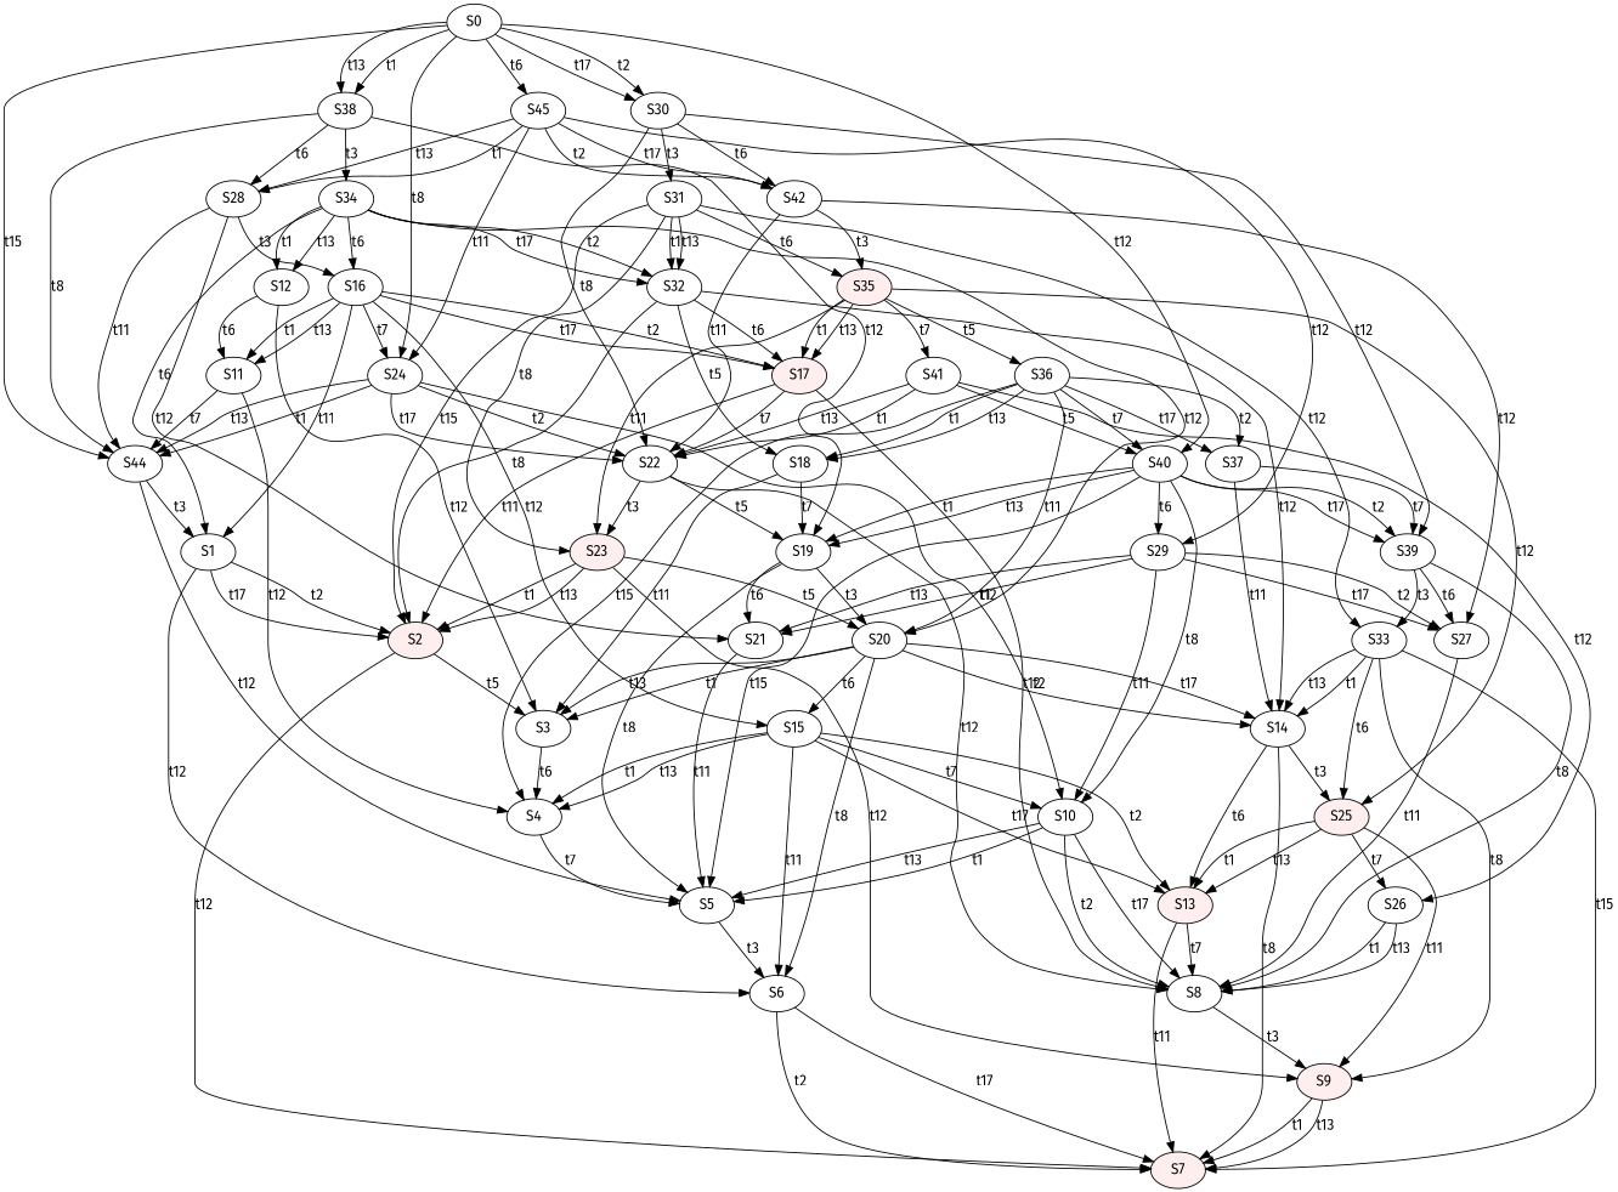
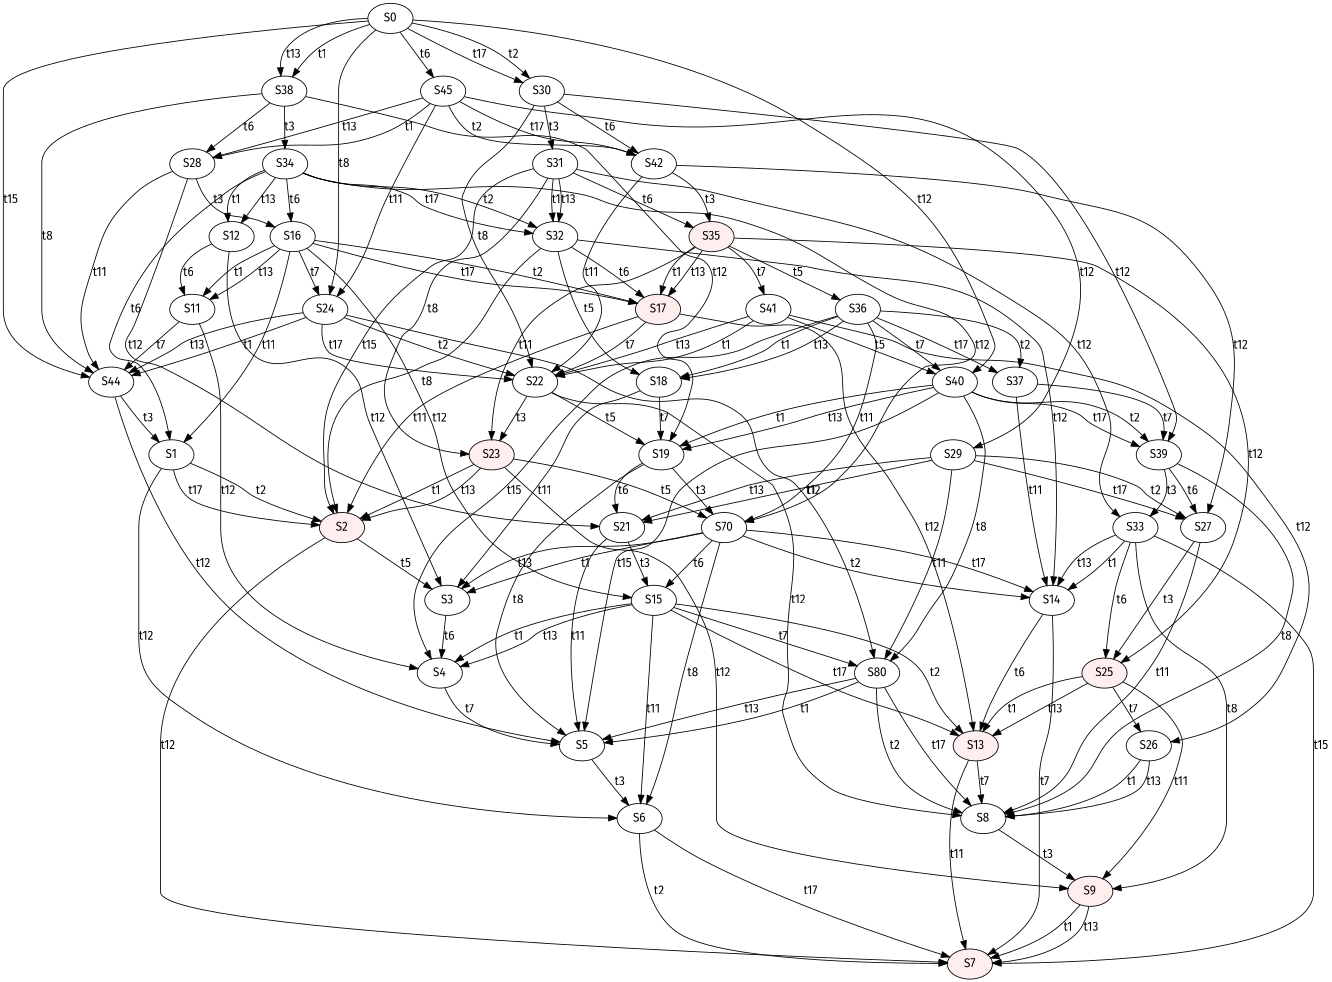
  digraph {
    fontname="Fira Sans"
    node [fillcolor="#FFFFFF" fontname="Fira Sans" style=filled]
    edge [fontname="Fira Sans"]
    S11 [style=""]
    S44
    S4
    S1
    S5
    S17 [fillcolor="#FFEEEE"]
    S2 [fillcolor="#FFEEEE"]
    S22
    S13 [fillcolor="#FFEEEE"]
    S3
    S7 [fillcolor="#FFEEEE"]
    S23 [fillcolor="#FFEEEE"]
    S8
    S19
    S18
    S28
    S16
    S21
    S24
    S15
    S35 [fillcolor="#FFEEEE"]
    S41
    S25 [fillcolor="#FFEEEE"]
    S36
    S42
    S27
    S6
-   S10
+   S10 [label=S80]
    S9 [fillcolor="#FFEEEE"]
-   S20
+   S20 [label=S70]
    S26
    S40
    S37
    S45
    S29
    S12
    S30
    S31
    S39
    S32
    S33
    S14
    S38
    S34
    S0
    S11 -> S44 [label=t7]
    S11 -> S4 [label=t12]
    S44 -> S1 [label=t3]
    S44 -> S5 [label=t12]
    S4 -> S5 [label=t7]
    S1 -> S2 [label=t2]
    S1 -> S2 [label=t17]
    S1 -> S6 [label=t12]
    S5 -> S6 [label=t3]
    S17 -> S2 [label=t11]
    S17 -> S22 [label=t7]
-   S17 -> S8 [label=t12]
+   S17 -> S13 [label=t12]
    S2 -> S3 [label=t5]
    S2 -> S7 [label=t12]
    S22 -> S23 [label=t3]
    S22 -> S8 [label=t12]
    S22 -> S19 [label=t5]
    S13 -> S7 [label=t11]
    S13 -> S8 [label=t7]
    S3 -> S4 [label=t6]
    S23 -> S2 [label=t1]
    S23 -> S2 [label=t13]
    S23 -> S9 [label=t12]
    S23 -> S20 [label=t5]
    S8 -> S9 [label=t3]
    S19 -> S5 [label=t8]
    S19 -> S21 [label=t6]
    S19 -> S20 [label=t3]
    S18 -> S3 [label=t11]
    S18 -> S19 [label=t7]
    S28 -> S44 [label=t11]
    S28 -> S16 [label=t3]
    S28 -> S21 [label=t12]
    S16 -> S11 [label=t1]
    S16 -> S11 [label=t13]
    S16 -> S1 [label=t11]
    S16 -> S17 [label=t2]
    S16 -> S17 [label=t17]
    S16 -> S24 [label=t7]
    S16 -> S15 [label=t12]
    S21 -> S5 [label=t11]
+   S21 -> S15 [label=t3]
    S24 -> S44 [label=t1]
    S24 -> S44 [label=t13]
    S24 -> S22 [label=t2]
    S24 -> S22 [label=t17]
    S24 -> S10 [label=t12]
    S15 -> S4 [label=t1]
    S15 -> S4 [label=t13]
    S15 -> S13 [label=t2]
    S15 -> S13 [label=t17]
    S15 -> S6 [label=t11]
    S15 -> S10 [label=t7]
    S35 -> S17 [label=t1]
    S35 -> S17 [label=t13]
    S35 -> S23 [label=t11]
    S35 -> S41 [label=t7]
    S35 -> S25 [label=t12]
    S35 -> S36 [label=t5]
    S41 -> S22 [label=t1]
    S41 -> S22 [label=t13]
    S41 -> S26 [label=t12]
    S41 -> S40 [label=t5]
    S25 -> S13 [label=t1]
    S25 -> S13 [label=t13]
    S25 -> S9 [label=t11]
    S25 -> S26 [label=t7]
    S36 -> S4 [label=t15]
    S36 -> S18 [label=t1]
    S36 -> S18 [label=t13]
    S36 -> S20 [label=t11]
    S36 -> S40 [label=t7]
    S36 -> S37 [label=t2]
    S36 -> S37 [label=t17]
    S42 -> S22 [label=t11]
    S42 -> S35 [label=t3]
    S42 -> S27 [label=t12]
    S27 -> S8 [label=t11]
-   S14 -> S25 [label=t3]
+   S27 -> S25 [label=t3]
    S6 -> S7 [label=t2]
    S6 -> S7 [label=t17]
    S10 -> S5 [label=t1]
    S10 -> S5 [label=t13]
    S10 -> S8 [label=t2]
    S10 -> S8 [label=t17]
    S9 -> S7 [label=t1]
    S9 -> S7 [label=t13]
    S20 -> S3 [label=t1]
    S20 -> S3 [label=t13]
    S20 -> S15 [label=t6]
    S20 -> S6 [label=t8]
    S20 -> S14 [label=t2]
    S20 -> S14 [label=t17]
    S26 -> S8 [label=t1]
    S26 -> S8 [label=t13]
    S40 -> S5 [label=t15]
    S40 -> S19 [label=t1]
    S40 -> S19 [label=t13]
    S40 -> S10 [label=t8]
-   S40 -> S29 [label=t6]
    S40 -> S39 [label=t2]
    S40 -> S39 [label=t17]
    S37 -> S39 [label=t7]
    S37 -> S14 [label=t11]
    S45 -> S28 [label=t1]
    S45 -> S28 [label=t13]
    S45 -> S24 [label=t11]
    S45 -> S42 [label=t2]
    S45 -> S42 [label=t17]
    S45 -> S29 [label=t12]
    S29 -> S21 [label=t1]
    S29 -> S21 [label=t13]
    S29 -> S27 [label=t2]
    S29 -> S27 [label=t17]
    S29 -> S10 [label=t11]
    S12 -> S11 [label=t6]
    S12 -> S3 [label=t12]
    S30 -> S22 [label=t8]
    S30 -> S42 [label=t6]
    S30 -> S31 [label=t3]
    S30 -> S39 [label=t12]
    S31 -> S2 [label=t15]
    S31 -> S23 [label=t8]
    S31 -> S35 [label=t6]
    S31 -> S32 [label=t1]
    S31 -> S32 [label=t13]
    S31 -> S33 [label=t12]
    S39 -> S8 [label=t8]
    S39 -> S27 [label=t6]
    S39 -> S33 [label=t3]
    S32 -> S17 [label=t6]
    S32 -> S2 [label=t8]
    S32 -> S18 [label=t5]
    S32 -> S14 [label=t12]
    S33 -> S7 [label=t15]
    S33 -> S25 [label=t6]
    S33 -> S9 [label=t8]
    S33 -> S14 [label=t1]
    S33 -> S14 [label=t13]
    S14 -> S13 [label=t6]
-   S14 -> S7 [label=t8]
+   S14 -> S7 [label=t7]
    S38 -> S44 [label=t8]
    S38 -> S19 [label=t12]
    S38 -> S28 [label=t6]
    S38 -> S34 [label=t3]
    S34 -> S1 [label=t6]
    S34 -> S16 [label=t6]
    S34 -> S20 [label=t12]
    S34 -> S12 [label=t1]
    S34 -> S12 [label=t13]
    S34 -> S32 [label=t2]
    S34 -> S32 [label=t17]
    S0 -> S44 [label=t15]
    S0 -> S24 [label=t8]
    S0 -> S40 [label=t12]
    S0 -> S45 [label=t6]
    S0 -> S30 [label=t2]
    S0 -> S30 [label=t17]
    S0 -> S38 [label=t1]
    S0 -> S38 [label=t13]
  }
